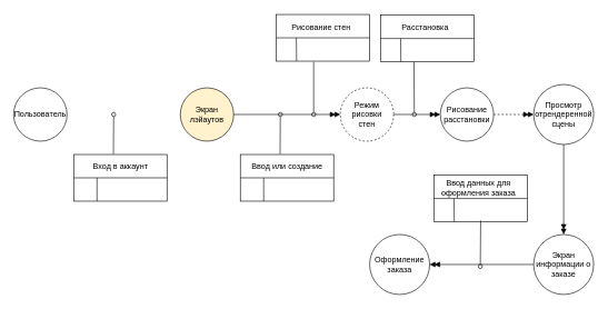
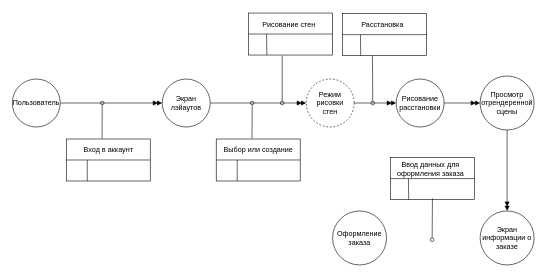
  <mxCell id="0" />
  <mxCell id="1" parent="0" />
+ <mxCell id="2" value="" style="endArrow=doubleBlock;html=1;rounded=0;endFill=1;exitX=1;exitY=0.5;exitDx=0;exitDy=0;entryX=0;entryY=0.5;entryDx=0;entryDy=0;" edge="1" parent="1" source="3" target="4"><mxGeometry width="50" height="50" relative="1" as="geometry"><mxPoint x="130" y="181" as="sourcePoint" /><mxPoint x="180" y="131" as="targetPoint" /></mxGeometry></mxCell>
  <mxCell id="3" value="Пользователь" style="ellipse;whiteSpace=wrap;html=1;" vertex="1" parent="1"><mxGeometry x="20" y="131" width="80" height="80" as="geometry" /></mxCell>
- <mxCell id="4" value="Экран лэйаутов" style="ellipse;whiteSpace=wrap;html=1;fillColor=#fff2cc;" vertex="1" parent="1"><mxGeometry x="270" y="131" width="80" height="80" as="geometry" /></mxCell>
+ <mxCell id="4" value="Экран лэйаутов" style="ellipse;whiteSpace=wrap;html=1;" vertex="1" parent="1"><mxGeometry x="270" y="131" width="80" height="80" as="geometry" /></mxCell>
  <mxCell id="5" value="" style="endArrow=oval;html=1;rounded=0;endFill=0;exitX=0.426;exitY=-0.01;exitDx=0;exitDy=0;exitPerimeter=0;" edge="1" parent="1" source="6"><mxGeometry width="50" height="50" relative="1" as="geometry"><mxPoint x="170" y="251" as="sourcePoint" /><mxPoint x="170" y="171" as="targetPoint" /></mxGeometry></mxCell>
  <mxCell id="6" value="" style="rounded=0;whiteSpace=wrap;html=1;" vertex="1" parent="1"><mxGeometry x="110" y="231" width="140" height="70" as="geometry" /></mxCell>
  <mxCell id="7" value="" style="endArrow=none;html=1;rounded=0;exitX=0;exitY=0.5;exitDx=0;exitDy=0;entryX=1;entryY=0.5;entryDx=0;entryDy=0;" edge="1" parent="1" source="6" target="6"><mxGeometry width="50" height="50" relative="1" as="geometry"><mxPoint x="85" y="161" as="sourcePoint" /><mxPoint x="135" y="111" as="targetPoint" /></mxGeometry></mxCell>
  <mxCell id="8" value="" style="endArrow=none;html=1;rounded=0;entryX=0.25;entryY=1;entryDx=0;entryDy=0;" edge="1" parent="1" target="6"><mxGeometry width="50" height="50" relative="1" as="geometry"><mxPoint x="145" y="266" as="sourcePoint" /><mxPoint x="145" y="291" as="targetPoint" /></mxGeometry></mxCell>
  <mxCell id="9" value="Вход в аккаунт" style="text;html=1;strokeColor=none;fillColor=none;align=center;verticalAlign=middle;whiteSpace=wrap;rounded=0;" vertex="1" parent="1"><mxGeometry x="112.5" y="230" width="135" height="40" as="geometry" /></mxCell>
  <mxCell id="10" value="Режим рисовки &lt;br&gt;стен" style="ellipse;whiteSpace=wrap;html=1;dashed=1;" vertex="1" parent="1"><mxGeometry x="510" y="131" width="80" height="80" as="geometry" /></mxCell>
  <mxCell id="11" value="" style="endArrow=doubleBlock;html=1;rounded=0;endFill=1;exitX=1;exitY=0.5;exitDx=0;exitDy=0;entryX=0;entryY=0.5;entryDx=0;entryDy=0;" edge="1" parent="1" source="4" target="10"><mxGeometry width="50" height="50" relative="1" as="geometry"><mxPoint x="110" y="181" as="sourcePoint" /><mxPoint x="280" y="181" as="targetPoint" /></mxGeometry></mxCell>
  <mxCell id="12" value="" style="endArrow=oval;html=1;rounded=0;endFill=0;exitX=0.426;exitY=-0.01;exitDx=0;exitDy=0;exitPerimeter=0;" edge="1" parent="1" source="13"><mxGeometry width="50" height="50" relative="1" as="geometry"><mxPoint x="420" y="251" as="sourcePoint" /><mxPoint x="420" y="171" as="targetPoint" /></mxGeometry></mxCell>
  <mxCell id="13" value="" style="rounded=0;whiteSpace=wrap;html=1;" vertex="1" parent="1"><mxGeometry x="360" y="231" width="140" height="70" as="geometry" /></mxCell>
  <mxCell id="14" value="" style="endArrow=none;html=1;rounded=0;exitX=0;exitY=0.5;exitDx=0;exitDy=0;entryX=1;entryY=0.5;entryDx=0;entryDy=0;" edge="1" parent="1" source="13" target="13"><mxGeometry width="50" height="50" relative="1" as="geometry"><mxPoint x="335" y="161" as="sourcePoint" /><mxPoint x="385" y="111" as="targetPoint" /></mxGeometry></mxCell>
  <mxCell id="15" value="" style="endArrow=none;html=1;rounded=0;entryX=0.25;entryY=1;entryDx=0;entryDy=0;" edge="1" parent="1" target="13"><mxGeometry width="50" height="50" relative="1" as="geometry"><mxPoint x="395" y="266" as="sourcePoint" /><mxPoint x="395" y="291" as="targetPoint" /></mxGeometry></mxCell>
- <mxCell id="16" value="Ввод или создание" style="text;html=1;strokeColor=none;fillColor=none;align=center;verticalAlign=middle;whiteSpace=wrap;rounded=0;" vertex="1" parent="1"><mxGeometry x="362.5" y="230" width="135" height="40" as="geometry" /></mxCell>
+ <mxCell id="16" value="Выбор или создание" style="text;html=1;strokeColor=none;fillColor=none;align=center;verticalAlign=middle;whiteSpace=wrap;rounded=0;" vertex="1" parent="1"><mxGeometry x="362.5" y="230" width="135" height="40" as="geometry" /></mxCell>
  <mxCell id="17" value="Рисование расстановки" style="ellipse;whiteSpace=wrap;html=1;" vertex="1" parent="1"><mxGeometry x="660" y="131" width="80" height="80" as="geometry" /></mxCell>
  <mxCell id="18" value="" style="endArrow=oval;html=1;rounded=0;endFill=0;exitX=0.4;exitY=1.015;exitDx=0;exitDy=0;exitPerimeter=0;" edge="1" parent="1" source="19"><mxGeometry width="50" height="50" relative="1" as="geometry"><mxPoint x="470" y="41" as="sourcePoint" /><mxPoint x="470" y="171" as="targetPoint" /></mxGeometry></mxCell>
  <mxCell id="19" value="" style="rounded=0;whiteSpace=wrap;html=1;" vertex="1" parent="1"><mxGeometry x="414" y="21" width="140" height="70" as="geometry" /></mxCell>
  <mxCell id="20" value="" style="endArrow=none;html=1;rounded=0;exitX=0;exitY=0.5;exitDx=0;exitDy=0;entryX=1;entryY=0.5;entryDx=0;entryDy=0;" edge="1" parent="1" source="19" target="19"><mxGeometry width="50" height="50" relative="1" as="geometry"><mxPoint x="386" y="-49" as="sourcePoint" /><mxPoint x="436" as="targetPoint" y="-99" /></mxGeometry></mxCell>
  <mxCell id="21" value="" style="endArrow=none;html=1;rounded=0;entryX=0.217;entryY=0.999;entryDx=0;entryDy=0;entryPerimeter=0;" edge="1" parent="1" target="19"><mxGeometry width="50" height="50" relative="1" as="geometry"><mxPoint x="444" y="56" as="sourcePoint" /><mxPoint x="447" y="91" as="targetPoint" /></mxGeometry></mxCell>
  <mxCell id="22" value="Рисование стен" style="text;html=1;strokeColor=none;fillColor=none;align=center;verticalAlign=middle;whiteSpace=wrap;rounded=0;" vertex="1" parent="1"><mxGeometry x="413.5" y="20" width="135" height="40" as="geometry" /></mxCell>
  <mxCell id="23" value="" style="endArrow=doubleBlock;html=1;rounded=0;endFill=1;exitX=1;exitY=0.5;exitDx=0;exitDy=0;entryX=0;entryY=0.5;entryDx=0;entryDy=0;" edge="1" parent="1" source="10" target="17"><mxGeometry width="50" height="50" relative="1" as="geometry"><mxPoint x="360" y="181" as="sourcePoint" /><mxPoint x="520" y="181" as="targetPoint" /></mxGeometry></mxCell>
  <mxCell id="24" value="Просмотр отрендеренной&lt;br&gt;сцены" style="ellipse;whiteSpace=wrap;html=1;" vertex="1" parent="1"><mxGeometry x="800" y="126" width="90" height="90" as="geometry" /></mxCell>
- <mxCell id="25" value="" style="endArrow=doubleBlock;html=1;rounded=0;endFill=1;exitX=1;exitY=0.5;exitDx=0;exitDy=0;entryX=0;entryY=0.5;entryDx=0;entryDy=0;dashed=1;" edge="1" parent="1" source="17" target="24"><mxGeometry width="50" height="50" relative="1" as="geometry"><mxPoint x="600" y="181" as="sourcePoint" /><mxPoint x="670" y="181" as="targetPoint" /></mxGeometry></mxCell>
+ <mxCell id="25" value="" style="endArrow=doubleBlock;html=1;rounded=0;endFill=1;exitX=1;exitY=0.5;exitDx=0;exitDy=0;entryX=0;entryY=0.5;entryDx=0;entryDy=0;" edge="1" parent="1" source="17" target="24"><mxGeometry width="50" height="50" relative="1" as="geometry"><mxPoint x="600" y="181" as="sourcePoint" /><mxPoint x="670" y="181" as="targetPoint" /></mxGeometry></mxCell>
  <mxCell id="26" value="" style="rounded=0;whiteSpace=wrap;html=1;" vertex="1" parent="1"><mxGeometry x="570.5" y="22" width="140" height="70" as="geometry" /></mxCell>
  <mxCell id="27" value="" style="endArrow=none;html=1;rounded=0;exitX=0;exitY=0.5;exitDx=0;exitDy=0;entryX=1;entryY=0.5;entryDx=0;entryDy=0;" edge="1" parent="1" source="26" target="26"><mxGeometry width="50" height="50" relative="1" as="geometry"><mxPoint x="542.5" y="-48" as="sourcePoint" /><mxPoint x="592.5" y="-98" as="targetPoint" /></mxGeometry></mxCell>
  <mxCell id="28" value="" style="endArrow=none;html=1;rounded=0;entryX=0.217;entryY=0.999;entryDx=0;entryDy=0;entryPerimeter=0;" edge="1" parent="1" target="26"><mxGeometry width="50" height="50" relative="1" as="geometry"><mxPoint x="600.5" y="57" as="sourcePoint" /><mxPoint x="603.5" y="92" as="targetPoint" /></mxGeometry></mxCell>
  <mxCell id="29" value="Расстановка" style="text;html=1;strokeColor=none;fillColor=none;align=center;verticalAlign=middle;whiteSpace=wrap;rounded=0;" vertex="1" parent="1"><mxGeometry x="570" y="21" width="135" height="40" as="geometry" /></mxCell>
  <mxCell id="30" value="" style="endArrow=oval;html=1;rounded=0;endFill=0;exitX=0.357;exitY=1;exitDx=0;exitDy=0;exitPerimeter=0;" edge="1" parent="1" source="26"><mxGeometry width="50" height="50" relative="1" as="geometry"><mxPoint x="480" y="102" as="sourcePoint" /><mxPoint x="621" y="171" as="targetPoint" /></mxGeometry></mxCell>
  <mxCell id="31" value="Экран информации о заказе" style="ellipse;whiteSpace=wrap;html=1;" vertex="1" parent="1"><mxGeometry x="800" y="351" width="90" height="90" as="geometry" /></mxCell>
  <mxCell id="32" value="" style="endArrow=doubleBlock;html=1;rounded=0;endFill=1;exitX=0.5;exitY=1;exitDx=0;exitDy=0;entryX=0.5;entryY=0;entryDx=0;entryDy=0;" edge="1" parent="1" source="24" target="31"><mxGeometry width="50" height="50" relative="1" as="geometry"><mxPoint x="750" y="181" as="sourcePoint" /><mxPoint x="810" y="181" as="targetPoint" /></mxGeometry></mxCell>
  <mxCell id="33" value="Оформление заказа" style="ellipse;whiteSpace=wrap;html=1;" vertex="1" parent="1"><mxGeometry x="554" y="351" width="90" height="90" as="geometry" /></mxCell>
- <mxCell id="34" value="" style="endArrow=doubleBlock;html=1;rounded=0;endFill=1;exitX=0;exitY=0.5;exitDx=0;exitDy=0;entryX=1;entryY=0.5;entryDx=0;entryDy=0;" edge="1" parent="1" source="31" target="33"><mxGeometry width="50" height="50" relative="1" as="geometry"><mxPoint x="750" y="181" as="sourcePoint" /><mxPoint x="810" y="181" as="targetPoint" /></mxGeometry></mxCell>
  <mxCell id="35" value="" style="rounded=0;whiteSpace=wrap;html=1;" vertex="1" parent="1"><mxGeometry x="650.5" y="262" width="140" height="70" as="geometry" /></mxCell>
  <mxCell id="36" value="" style="endArrow=none;html=1;rounded=0;exitX=0;exitY=0.5;exitDx=0;exitDy=0;entryX=1;entryY=0.5;entryDx=0;entryDy=0;" edge="1" parent="1" source="35" target="35"><mxGeometry width="50" height="50" relative="1" as="geometry"><mxPoint x="622.5" y="192" as="sourcePoint" /><mxPoint x="672.5" y="142" as="targetPoint" /></mxGeometry></mxCell>
  <mxCell id="37" value="" style="endArrow=none;html=1;rounded=0;entryX=0.217;entryY=0.999;entryDx=0;entryDy=0;entryPerimeter=0;" edge="1" parent="1" target="35"><mxGeometry width="50" height="50" relative="1" as="geometry"><mxPoint x="680.5" y="297" as="sourcePoint" /><mxPoint x="683.5" y="332" as="targetPoint" /></mxGeometry></mxCell>
  <mxCell id="38" value="Ввод данных для оформления заказа" style="text;html=1;strokeColor=none;fillColor=none;align=center;verticalAlign=middle;whiteSpace=wrap;rounded=0;" vertex="1" parent="1"><mxGeometry x="650" y="261" width="135" height="40" as="geometry" /></mxCell>
  <mxCell id="39" value="" style="endArrow=oval;html=1;rounded=0;endFill=0;exitX=0.5;exitY=1;exitDx=0;exitDy=0;" edge="1" parent="1"><mxGeometry width="50" height="50" relative="1" as="geometry"><mxPoint x="720.5" y="330" as="sourcePoint" /><mxPoint x="720" y="399" as="targetPoint" /></mxGeometry></mxCell>
